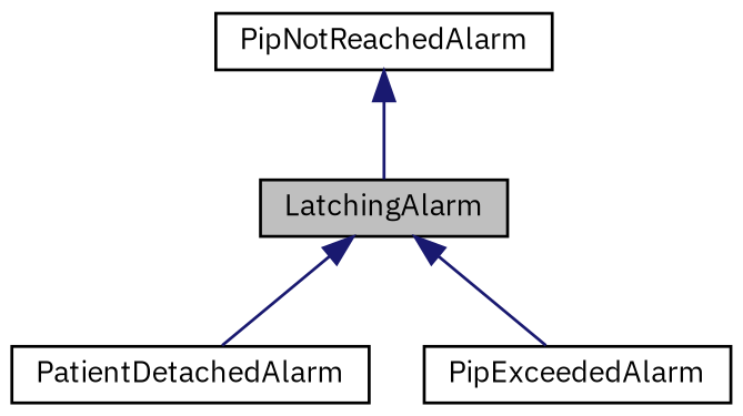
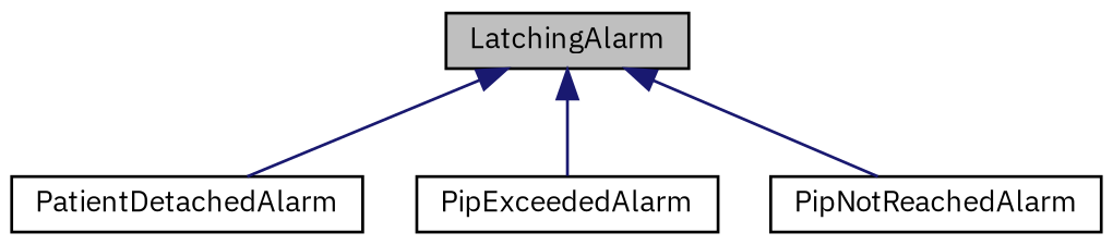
  digraph {
    fontname="IBM Plex Sans"
    node [color=black fillcolor=white fontname="IBM Plex Sans" fontsize=10 shape=record style=filled]
    edge [color=midnightblue dir=back fontname="IBM Plex Sans" fontsize=10 labelfontname=Helvetica labelfontsize=10 style=solid]
    n1 [fillcolor=grey75 fontcolor=black height=0.2 label=LatchingAlarm width=0.4]
    n2 [height=0.2 label=PatientDetachedAlarm width=0.4]
    n3 [height=0.2 label=PipExceededAlarm width=0.4]
    n4 [height=0.2 label=PipNotReachedAlarm width=0.4]
    n1 -> n2
    n1 -> n3
-   n4 -> n1
+   n1 -> n4
  }
